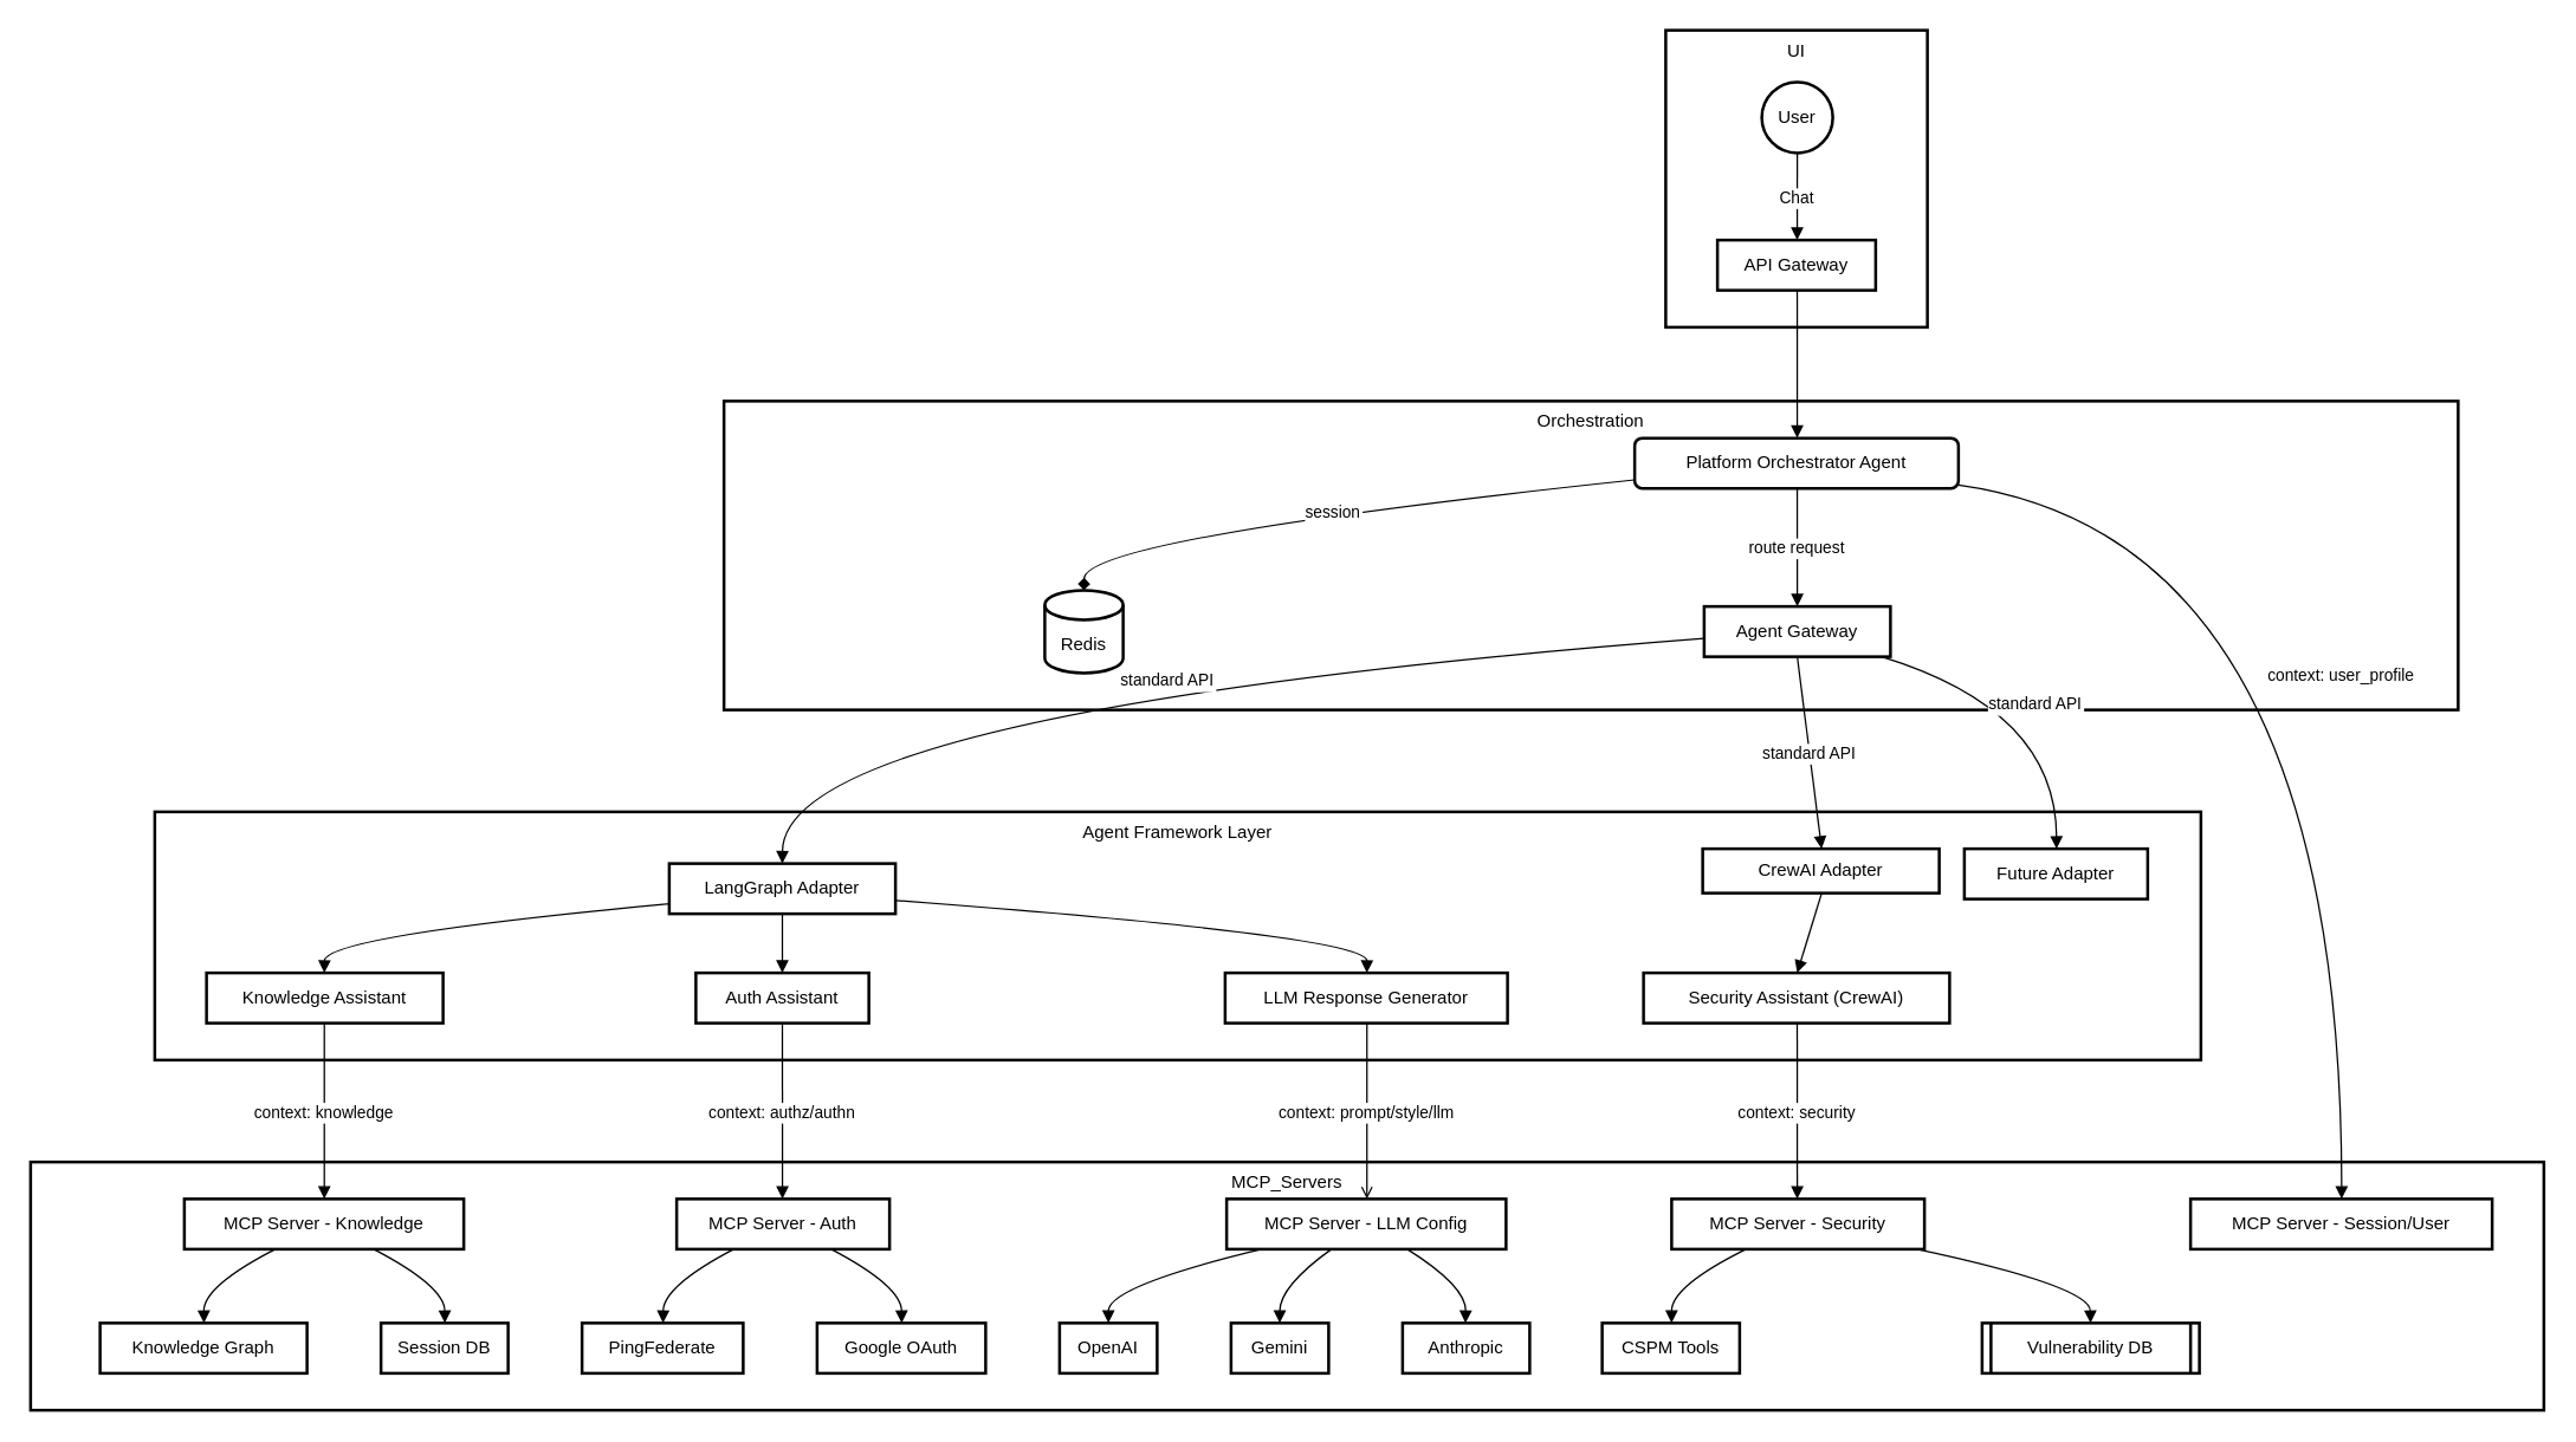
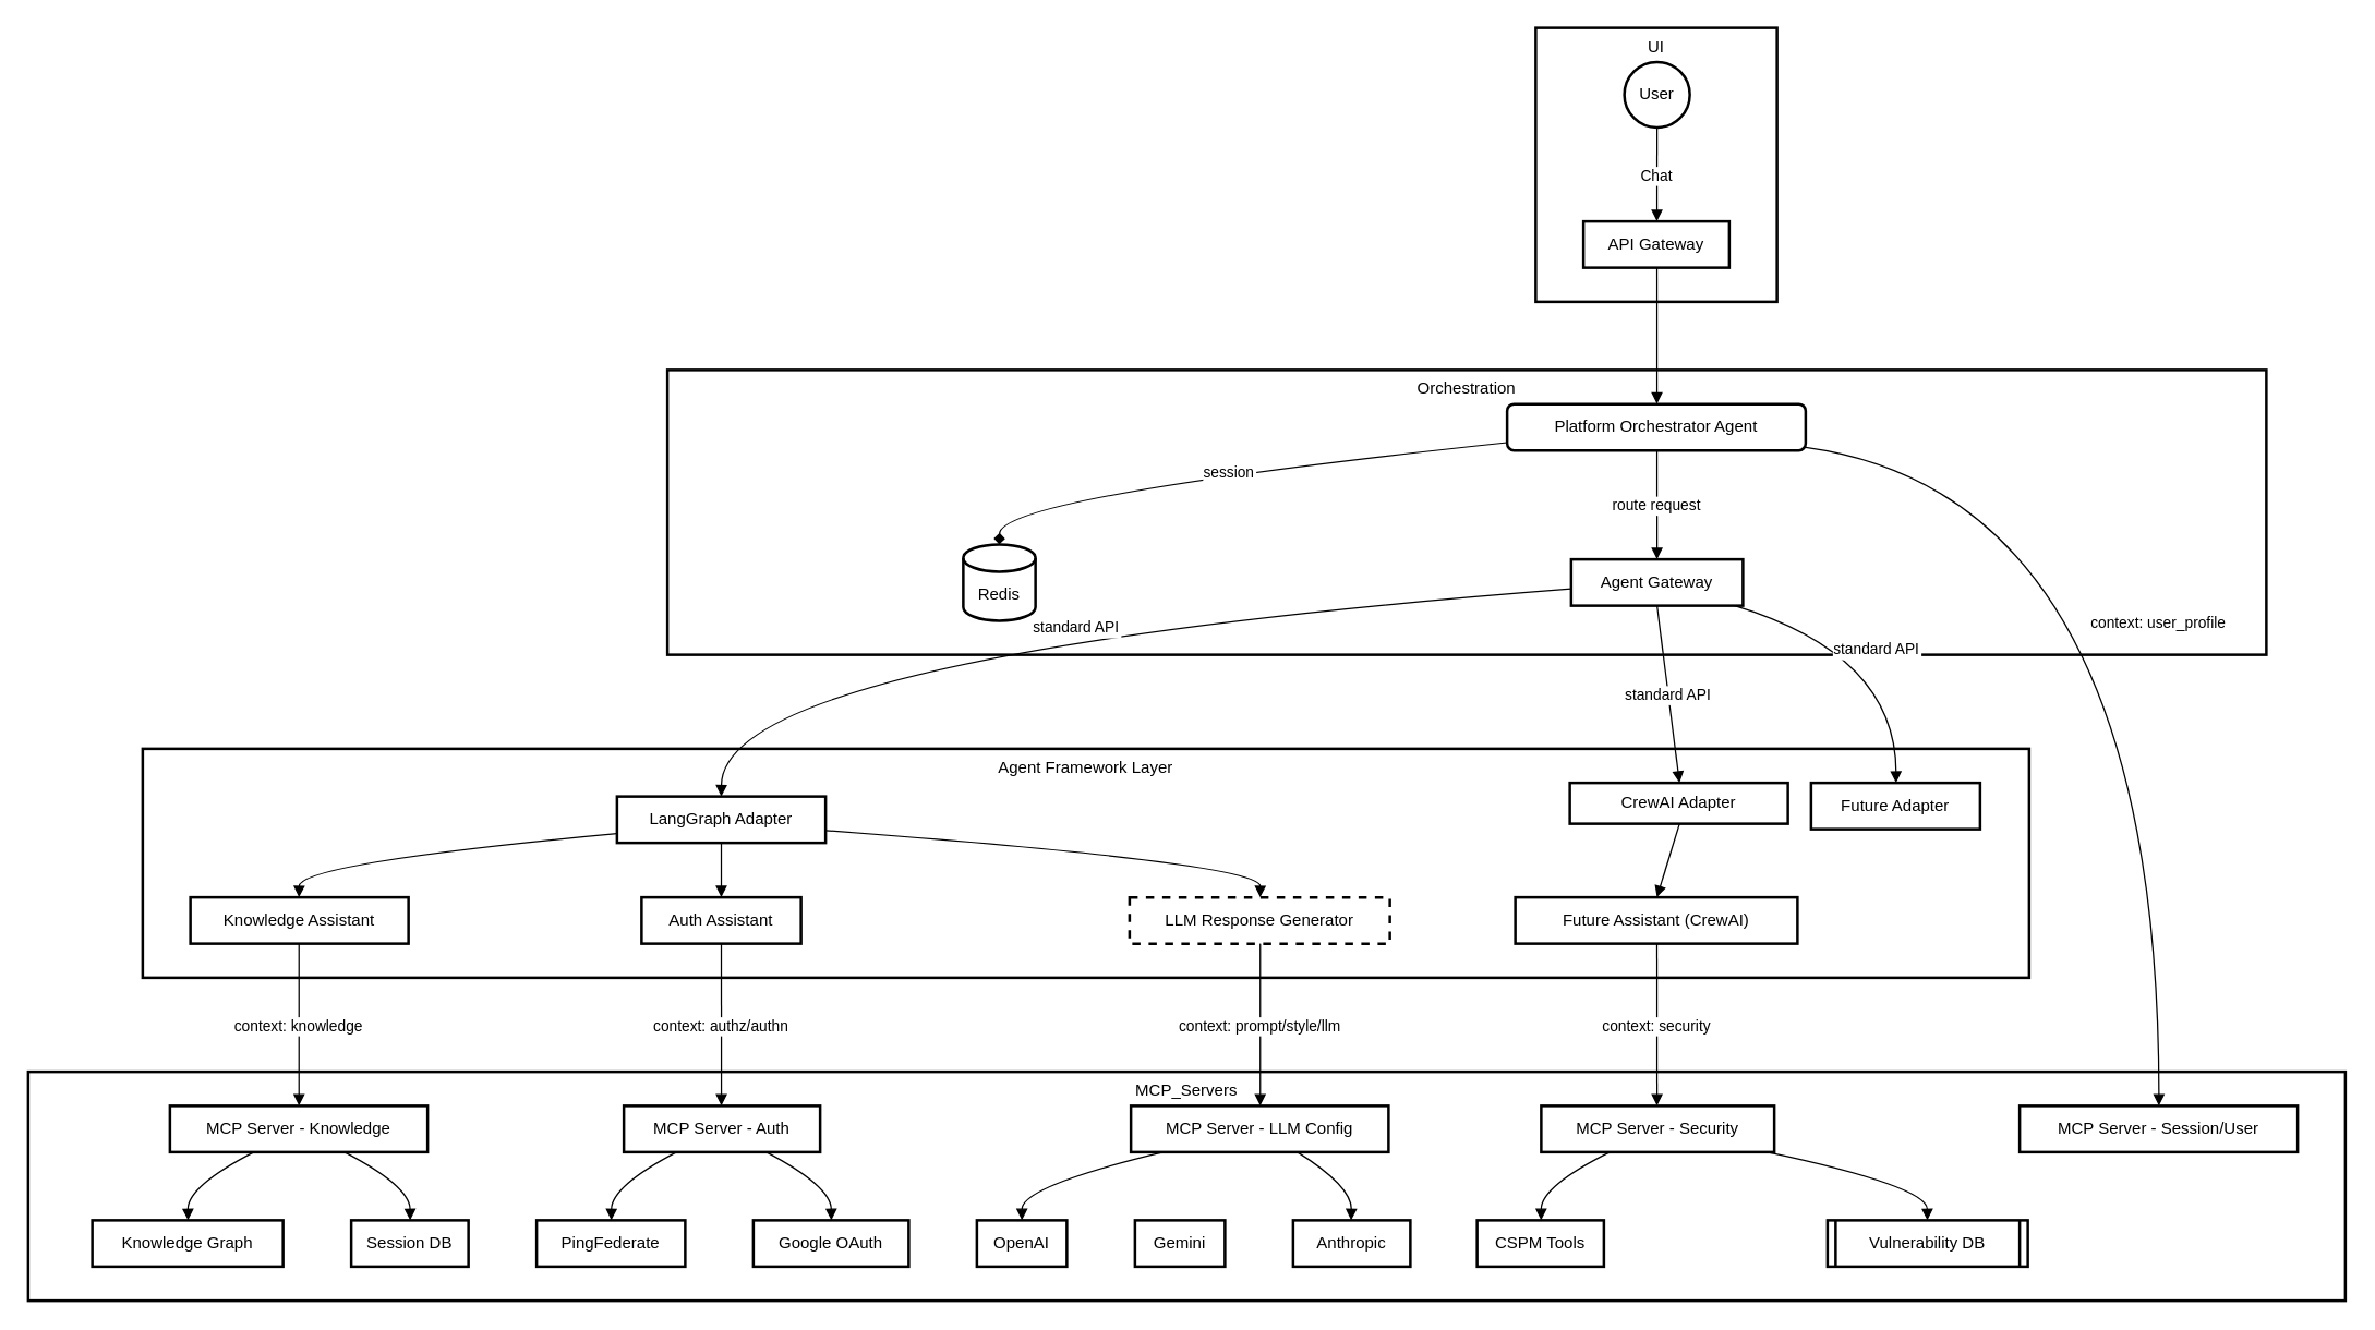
  <mxCell id="0" />
  <mxCell id="1" parent="0" />
  <mxCell id="2" value="MCP_Servers" style="whiteSpace=wrap;strokeWidth=2;verticalAlign=top;" vertex="1" parent="1"><mxGeometry x="20" y="786" width="1700" height="168" as="geometry" /></mxCell>
  <mxCell id="3" value="MCP Server - Knowledge" style="whiteSpace=wrap;strokeWidth=2;" vertex="1" parent="1"><mxGeometry x="124" y="811" width="189" height="34" as="geometry" /></mxCell>
  <mxCell id="4" value="MCP Server - Auth" style="whiteSpace=wrap;strokeWidth=2;" vertex="1" parent="1"><mxGeometry x="457" y="811" width="144" height="34" as="geometry" /></mxCell>
  <mxCell id="5" value="MCP Server - Security" style="whiteSpace=wrap;strokeWidth=2;" vertex="1" parent="1"><mxGeometry x="1130" y="811" width="171" height="34" as="geometry" /></mxCell>
  <mxCell id="6" value="MCP Server - LLM Config" style="whiteSpace=wrap;strokeWidth=2;" vertex="1" parent="1"><mxGeometry x="829" y="811" width="189" height="34" as="geometry" /></mxCell>
  <mxCell id="7" value="MCP Server - Session/User" style="whiteSpace=wrap;strokeWidth=2;" vertex="1" parent="1"><mxGeometry x="1481" y="811" width="204" height="34" as="geometry" /></mxCell>
  <mxCell id="8" value="Knowledge Graph" style="whiteSpace=wrap;strokeWidth=2;" vertex="1" parent="1"><mxGeometry x="67" y="895" width="140" height="34" as="geometry" /></mxCell>
  <mxCell id="9" value="Session DB" style="whiteSpace=wrap;strokeWidth=2;" vertex="1" parent="1"><mxGeometry x="257" y="895" width="86" height="34" as="geometry" /></mxCell>
  <mxCell id="10" value="PingFederate" style="whiteSpace=wrap;strokeWidth=2;" vertex="1" parent="1"><mxGeometry x="393" y="895" width="109" height="34" as="geometry" /></mxCell>
  <mxCell id="11" value="Google OAuth" style="whiteSpace=wrap;strokeWidth=2;" vertex="1" parent="1"><mxGeometry x="552" y="895" width="114" height="34" as="geometry" /></mxCell>
  <mxCell id="12" value="CSPM Tools" style="whiteSpace=wrap;strokeWidth=2;" vertex="1" parent="1"><mxGeometry x="1083" y="895" width="93" height="34" as="geometry" /></mxCell>
  <mxCell id="13" value="Vulnerability DB" style="strokeWidth=2;shape=process;whiteSpace=wrap;size=0.04;" vertex="1" parent="1"><mxGeometry x="1340" y="895" width="147" height="34" as="geometry" /></mxCell>
  <mxCell id="14" value="OpenAI" style="whiteSpace=wrap;strokeWidth=2;" vertex="1" parent="1"><mxGeometry x="716" y="895" width="66" height="34" as="geometry" /></mxCell>
  <mxCell id="15" value="Gemini" style="whiteSpace=wrap;strokeWidth=2;" vertex="1" parent="1"><mxGeometry x="832" y="895" width="66" height="34" as="geometry" /></mxCell>
  <mxCell id="16" value="Anthropic" style="whiteSpace=wrap;strokeWidth=2;" vertex="1" parent="1"><mxGeometry x="948" y="895" width="86" height="34" as="geometry" /></mxCell>
  <mxCell id="17" value="Agent Framework Layer" style="whiteSpace=wrap;strokeWidth=2;verticalAlign=top;" vertex="1" parent="1"><mxGeometry x="104" y="549" width="1384" height="168" as="geometry" /></mxCell>
  <mxCell id="18" value="LangGraph Adapter" style="whiteSpace=wrap;strokeWidth=2;" vertex="1" parent="1"><mxGeometry x="452" y="584" width="153" height="34" as="geometry" /></mxCell>
  <mxCell id="19" value="CrewAI Adapter" style="whiteSpace=wrap;strokeWidth=2;" vertex="1" parent="1"><mxGeometry x="1151" y="574" width="160" height="30" as="geometry" /></mxCell>
  <mxCell id="20" value="Future Adapter" style="whiteSpace=wrap;strokeWidth=2;" vertex="1" parent="1"><mxGeometry x="1328" y="574" width="124" height="34" as="geometry" /></mxCell>
  <mxCell id="21" value="Knowledge Assistant" style="whiteSpace=wrap;strokeWidth=2;" vertex="1" parent="1"><mxGeometry x="139" y="658" width="160" height="34" as="geometry" /></mxCell>
  <mxCell id="22" value="Auth Assistant" style="whiteSpace=wrap;strokeWidth=2;" vertex="1" parent="1"><mxGeometry x="470" y="658" width="117" height="34" as="geometry" /></mxCell>
- <mxCell id="23" value="LLM Response Generator" style="whiteSpace=wrap;strokeWidth=2;" vertex="1" parent="1"><mxGeometry x="828" y="658" width="191" height="34" as="geometry" /></mxCell>
- <mxCell id="24" value="Security Assistant (CrewAI)" style="whiteSpace=wrap;strokeWidth=2;" vertex="1" parent="1"><mxGeometry x="1111" y="658" width="207" height="34" as="geometry" /></mxCell>
+ <mxCell id="23" value="LLM Response Generator" style="whiteSpace=wrap;strokeWidth=2;dashed=1;" vertex="1" parent="1"><mxGeometry x="828" y="658" width="191" height="34" as="geometry" /></mxCell>
+ <mxCell id="24" value="Future Assistant (CrewAI)" style="whiteSpace=wrap;strokeWidth=2;" vertex="1" parent="1"><mxGeometry x="1111" y="658" width="207" height="34" as="geometry" /></mxCell>
  <mxCell id="25" value="Orchestration" style="whiteSpace=wrap;strokeWidth=2;verticalAlign=top;" vertex="1" parent="1"><mxGeometry x="489" y="271" width="1173" height="209" as="geometry" /></mxCell>
  <mxCell id="26" value="Platform Orchestrator Agent" style="whiteSpace=wrap;strokeWidth=2;rounded=1;" vertex="1" parent="1"><mxGeometry x="1105" y="296" width="219" height="34" as="geometry" /></mxCell>
  <mxCell id="27" value="Redis" style="shape=cylinder3;boundedLbl=1;backgroundOutline=1;size=10;strokeWidth=2;whiteSpace=wrap;" vertex="1" parent="1"><mxGeometry x="706" y="399" width="53" height="56" as="geometry" /></mxCell>
  <mxCell id="28" value="Agent Gateway" style="whiteSpace=wrap;strokeWidth=2;" vertex="1" parent="1"><mxGeometry x="1152" y="410" width="126" height="34" as="geometry" /></mxCell>
  <mxCell id="29" value="UI" style="whiteSpace=wrap;strokeWidth=2;verticalAlign=top;" vertex="1" parent="1"><mxGeometry x="1126" y="20" width="177" height="201" as="geometry" /></mxCell>
  <mxCell id="30" value="API Gateway" style="whiteSpace=wrap;strokeWidth=2;" vertex="1" parent="1"><mxGeometry x="1161" y="162" width="107" height="34" as="geometry" /></mxCell>
- <mxCell id="31" value="User" style="ellipse;aspect=fixed;strokeWidth=2;whiteSpace=wrap;" vertex="1" parent="1"><mxGeometry x="1191" y="55" width="48" height="48" as="geometry" /></mxCell>
+ <mxCell id="31" value="User" style="ellipse;aspect=fixed;strokeWidth=2;whiteSpace=wrap;" vertex="1" parent="1"><mxGeometry x="1191" y="45" width="48" height="48" as="geometry" /></mxCell>
  <mxCell id="32" value="Chat" style="curved=1;startArrow=none;endArrow=block;exitX=0.499;exitY=0.991;entryX=0.504;entryY=-0.012;rounded=0;" edge="1" parent="1" source="31" target="30"><mxGeometry relative="1" as="geometry"><Array as="points" /></mxGeometry></mxCell>
  <mxCell id="33" value="" style="curved=1;startArrow=none;endArrow=block;exitX=0.504;exitY=0.988;entryX=0.502;entryY=-0.012;rounded=0;" edge="1" parent="1" source="30" target="26"><mxGeometry relative="1" as="geometry"><Array as="points" /></mxGeometry></mxCell>
  <mxCell id="34" value="session" style="curved=1;startArrow=none;endArrow=diamond;exitX=0.002;exitY=0.831;entryX=0.5;entryY=-0.008;rounded=0;" edge="1" parent="1" source="26" target="27"><mxGeometry relative="1" as="geometry"><Array as="points"><mxPoint x="733" y="364" /></Array></mxGeometry></mxCell>
  <mxCell id="35" value="route request" style="curved=1;startArrow=none;endArrow=block;exitX=0.502;exitY=0.988;entryX=0.5;entryY=-0.008;rounded=0;" edge="1" parent="1" source="26" target="28"><mxGeometry relative="1" as="geometry"><Array as="points" /></mxGeometry></mxCell>
  <mxCell id="36" value="standard API" style="curved=1;startArrow=none;endArrow=block;exitX=0.001;exitY=0.635;entryX=0.5;entryY=-0.004;rounded=0;" edge="1" parent="1" source="28" target="18"><mxGeometry relative="1" as="geometry"><Array as="points"><mxPoint x="529" y="480" /></Array></mxGeometry></mxCell>
  <mxCell id="37" value="standard API" style="curved=1;startArrow=none;endArrow=block;exitX=0.5;exitY=0.992;entryX=0.503;entryY=-0.004;rounded=0;" edge="1" parent="1" source="28" target="19"><mxGeometry relative="1" as="geometry"><Array as="points" /></mxGeometry></mxCell>
  <mxCell id="38" value="standard API" style="curved=1;startArrow=none;endArrow=block;exitX=0.945;exitY=0.992;entryX=0.503;entryY=-0.004;rounded=0;" edge="1" parent="1" source="28" target="20"><mxGeometry relative="1" as="geometry"><Array as="points"><mxPoint x="1390" y="480" /></Array></mxGeometry></mxCell>
  <mxCell id="39" value="" style="curved=1;startArrow=none;endArrow=block;exitX=0.0;exitY=0.801;entryX=0.498;entryY=-0.004;rounded=0;" edge="1" parent="1" source="18" target="21"><mxGeometry relative="1" as="geometry"><Array as="points"><mxPoint x="219" y="633" /></Array></mxGeometry></mxCell>
  <mxCell id="40" value="" style="curved=1;startArrow=none;endArrow=block;exitX=0.5;exitY=0.996;entryX=0.5;entryY=-0.004;rounded=0;" edge="1" parent="1" source="18" target="22"><mxGeometry relative="1" as="geometry"><Array as="points" /></mxGeometry></mxCell>
  <mxCell id="41" value="" style="curved=1;startArrow=none;endArrow=block;exitX=1.0;exitY=0.735;entryX=0.502;entryY=-0.004;rounded=0;" edge="1" parent="1" source="18" target="23"><mxGeometry relative="1" as="geometry"><Array as="points"><mxPoint x="924" y="633" /></Array></mxGeometry></mxCell>
  <mxCell id="42" value="" style="curved=1;startArrow=none;endArrow=block;exitX=0.503;exitY=0.996;entryX=0.502;entryY=-0.004;rounded=0;" edge="1" parent="1" source="19" target="24"><mxGeometry relative="1" as="geometry"><Array as="points" /></mxGeometry></mxCell>
  <mxCell id="43" value="context: knowledge" style="curved=1;startArrow=none;endArrow=block;exitX=0.498;exitY=0.996;entryX=0.501;entryY=-0.004;rounded=0;" edge="1" parent="1" source="21" target="3"><mxGeometry relative="1" as="geometry"><Array as="points" /></mxGeometry></mxCell>
  <mxCell id="44" value="context: authz/authn" style="curved=1;startArrow=none;endArrow=block;exitX=0.5;exitY=0.996;entryX=0.497;entryY=-0.004;rounded=0;" edge="1" parent="1" source="22" target="4"><mxGeometry relative="1" as="geometry"><Array as="points" /></mxGeometry></mxCell>
  <mxCell id="45" value="context: security" style="curved=1;startArrow=none;endArrow=block;exitX=0.502;exitY=0.996;entryX=0.497;entryY=-0.004;rounded=0;" edge="1" parent="1" source="24" target="5"><mxGeometry relative="1" as="geometry"><Array as="points" /></mxGeometry></mxCell>
- <mxCell id="46" value="context: prompt/style/llm" style="curved=1;startArrow=none;endArrow=open;exitX=0.502;exitY=0.996;entryX=0.502;entryY=-0.004;rounded=0;" edge="1" parent="1" source="23" target="6"><mxGeometry relative="1" as="geometry"><Array as="points" /></mxGeometry></mxCell>
+ <mxCell id="46" value="context: prompt/style/llm" style="curved=1;startArrow=none;endArrow=block;exitX=0.502;exitY=0.996;entryX=0.502;entryY=-0.004;rounded=0;" edge="1" parent="1" source="23" target="6"><mxGeometry relative="1" as="geometry"><Array as="points" /></mxGeometry></mxCell>
  <mxCell id="47" value="context: user_profile" style="curved=1;startArrow=none;endArrow=block;exitX=1.002;exitY=0.938;entryX=0.501;entryY=-0.004;rounded=0;" edge="1" parent="1" source="26" target="7"><mxGeometry relative="1" as="geometry"><Array as="points"><mxPoint x="1583" y="364" /></Array></mxGeometry></mxCell>
  <mxCell id="48" value="" style="curved=1;startArrow=none;endArrow=block;exitX=0.327;exitY=0.996;entryX=0.502;entryY=-0.004;rounded=0;" edge="1" parent="1" source="3" target="8"><mxGeometry relative="1" as="geometry"><Array as="points"><mxPoint x="137" y="870" /></Array></mxGeometry></mxCell>
  <mxCell id="49" value="" style="curved=1;startArrow=none;endArrow=block;exitX=0.676;exitY=0.996;entryX=0.503;entryY=-0.004;rounded=0;" edge="1" parent="1" source="3" target="9"><mxGeometry relative="1" as="geometry"><Array as="points"><mxPoint x="300" y="870" /></Array></mxGeometry></mxCell>
  <mxCell id="50" value="" style="curved=1;startArrow=none;endArrow=block;exitX=0.27;exitY=0.996;entryX=0.503;entryY=-0.004;rounded=0;" edge="1" parent="1" source="4" target="10"><mxGeometry relative="1" as="geometry"><Array as="points"><mxPoint x="448" y="870" /></Array></mxGeometry></mxCell>
  <mxCell id="51" value="" style="curved=1;startArrow=none;endArrow=block;exitX=0.724;exitY=0.996;entryX=0.502;entryY=-0.004;rounded=0;" edge="1" parent="1" source="4" target="11"><mxGeometry relative="1" as="geometry"><Array as="points"><mxPoint x="609" y="870" /></Array></mxGeometry></mxCell>
  <mxCell id="52" value="" style="curved=1;startArrow=none;endArrow=block;exitX=0.296;exitY=0.996;entryX=0.505;entryY=-0.004;rounded=0;" edge="1" parent="1" source="5" target="12"><mxGeometry relative="1" as="geometry"><Array as="points"><mxPoint x="1130" y="870" /></Array></mxGeometry></mxCell>
  <mxCell id="53" value="" style="curved=1;startArrow=none;endArrow=block;exitX=0.966;exitY=0.996;entryX=0.499;entryY=-0.004;rounded=0;" edge="1" parent="1" source="5" target="13"><mxGeometry relative="1" as="geometry"><Array as="points"><mxPoint x="1413" y="870" /></Array></mxGeometry></mxCell>
  <mxCell id="54" value="" style="curved=1;startArrow=none;endArrow=block;exitX=0.128;exitY=0.996;entryX=0.501;entryY=-0.004;rounded=0;" edge="1" parent="1" source="6" target="14"><mxGeometry relative="1" as="geometry"><Array as="points"><mxPoint x="749" y="870" /></Array></mxGeometry></mxCell>
- <mxCell id="55" value="" style="curved=1;startArrow=none;endArrow=block;exitX=0.376;exitY=0.996;entryX=0.499;entryY=-0.004;rounded=0;" edge="1" parent="1" source="6" target="15"><mxGeometry relative="1" as="geometry"><Array as="points"><mxPoint x="865" y="870" /></Array></mxGeometry></mxCell>
  <mxCell id="56" value="" style="curved=1;startArrow=none;endArrow=block;exitX=0.645;exitY=0.996;entryX=0.495;entryY=-0.004;rounded=0;" edge="1" parent="1" source="6" target="16"><mxGeometry relative="1" as="geometry"><Array as="points"><mxPoint x="991" y="870" /></Array></mxGeometry></mxCell>
